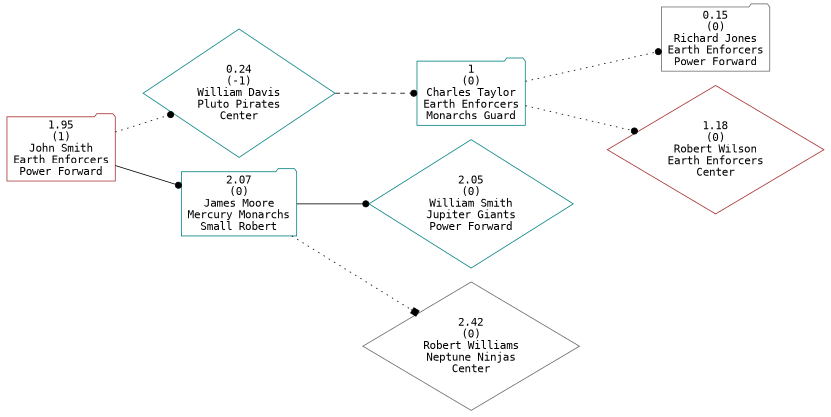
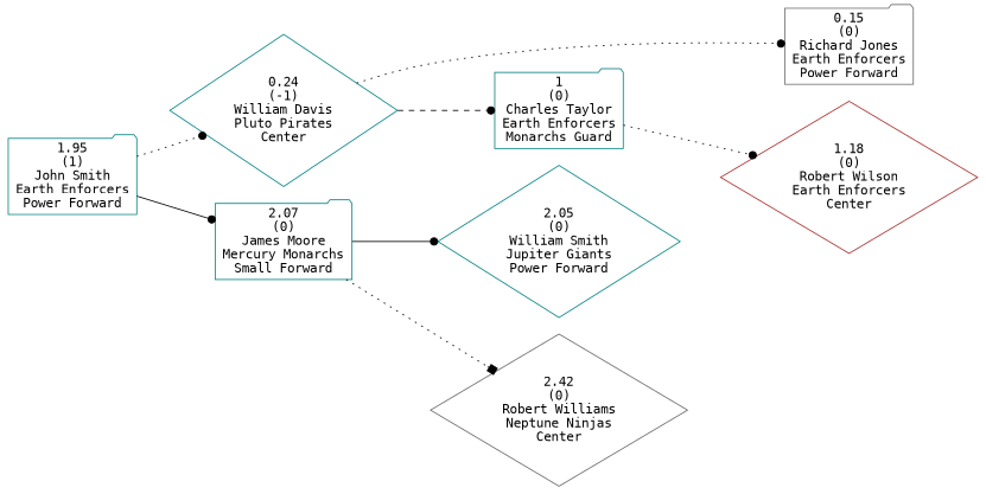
  digraph {
    fontname="DejaVu Sans Mono"
    rankdir=LR
    node [color=teal fontname="DejaVu Sans Mono" shape=folder]
    edge [arrowhead=dot fontname="DejaVu Sans Mono" style=dotted]
-   n1 [color=brown label="1.95\n(1)\nJohn Smith\nEarth Enforcers\nPower Forward"]
+   n1 [label="1.95\n(1)\nJohn Smith\nEarth Enforcers\nPower Forward"]
    n2 [label="0.24\n(-1)\nWilliam Davis\nPluto Pirates\nCenter" shape=diamond]
-   n3 [label="2.07\n(0)\nJames Moore\nMercury Monarchs\nSmall Robert"]
+   n3 [label="2.07\n(0)\nJames Moore\nMercury Monarchs\nSmall Forward"]
    n4 [color=gray40 label="0.15\n(0)\nRichard Jones\nEarth Enforcers\nPower Forward"]
    n5 [label="1\n(0)\nCharles Taylor\nEarth Enforcers\nMonarchs Guard"]
    n6 [label="2.05\n(0)\nWilliam Smith\nJupiter Giants\nPower Forward" shape=diamond]
    n7 [color=gray40 label="2.42\n(0)\nRobert Williams\nNeptune Ninjas\nCenter" shape=diamond]
    n8 [color=brown label="1.18\n(0)\nRobert Wilson\nEarth Enforcers\nCenter" shape=diamond]
    n1 -> n2
    n1 -> n3 [style=solid]
-   n5 -> n4
+   n2 -> n4
    n2 -> n5 [style=dashed]
    n3 -> n6 [style=solid]
    n3 -> n7 [arrowhead=box]
    n5 -> n8
  }
